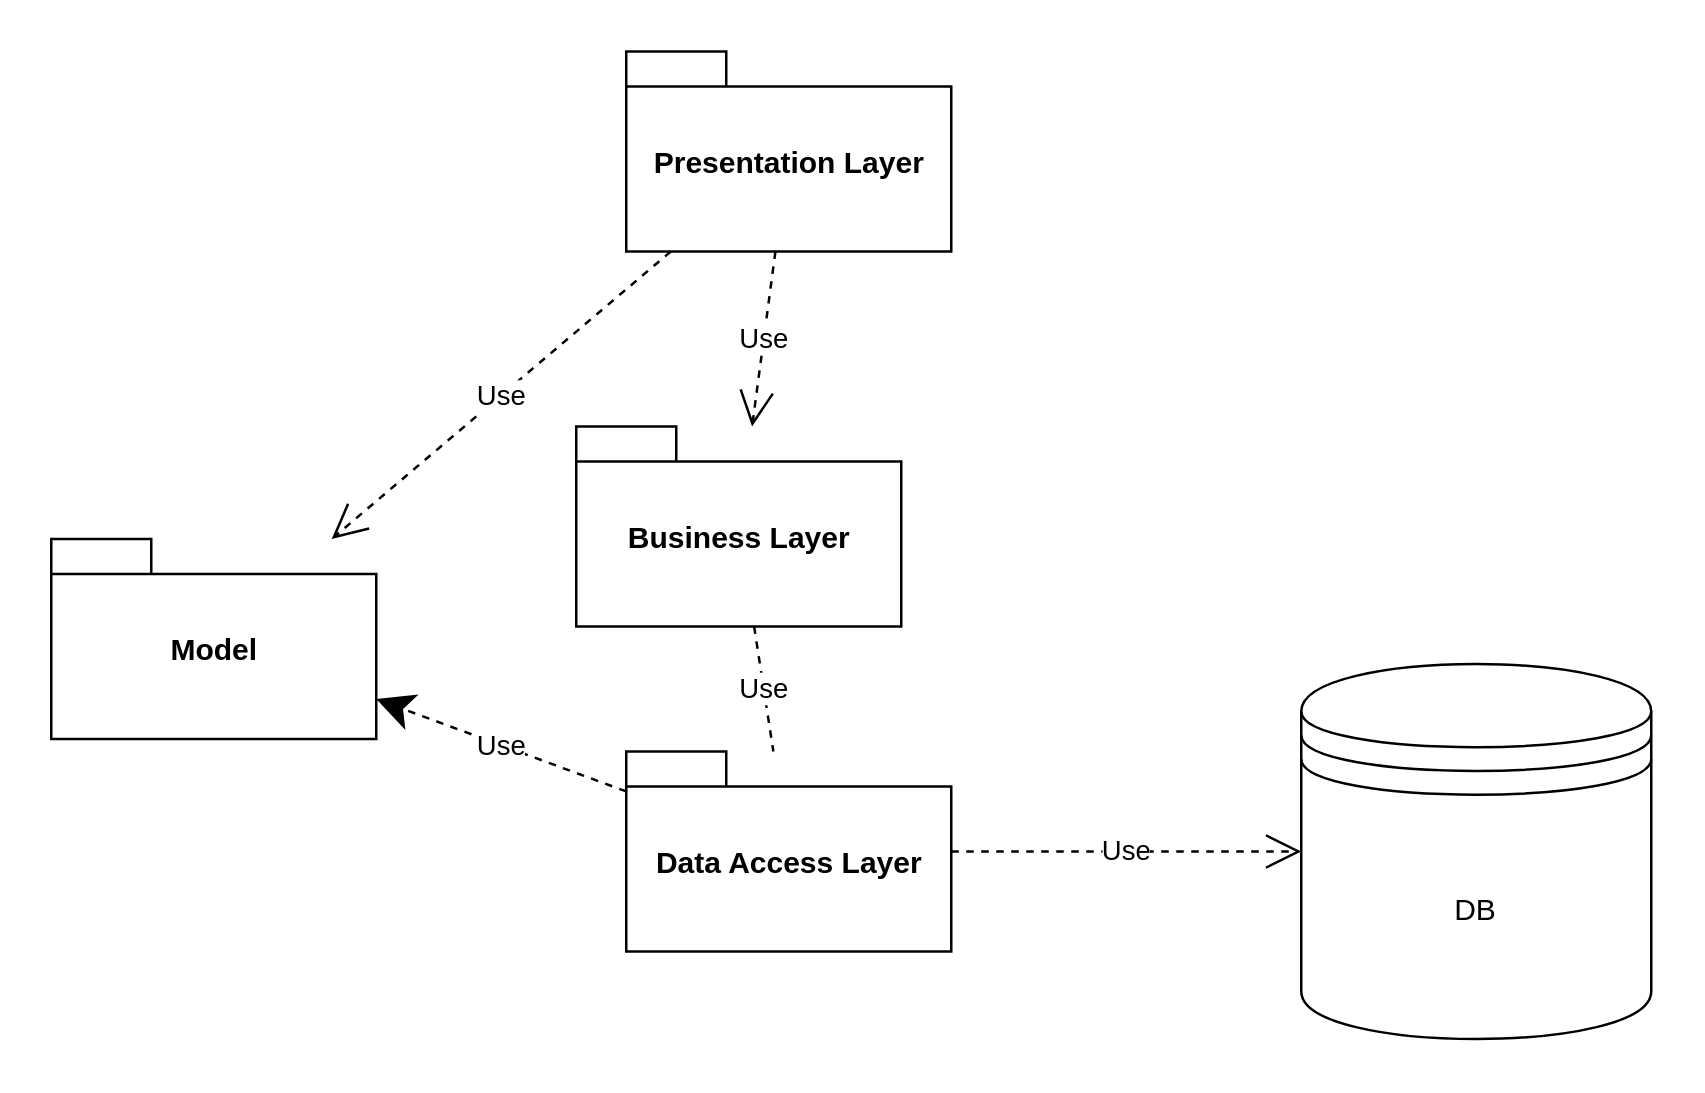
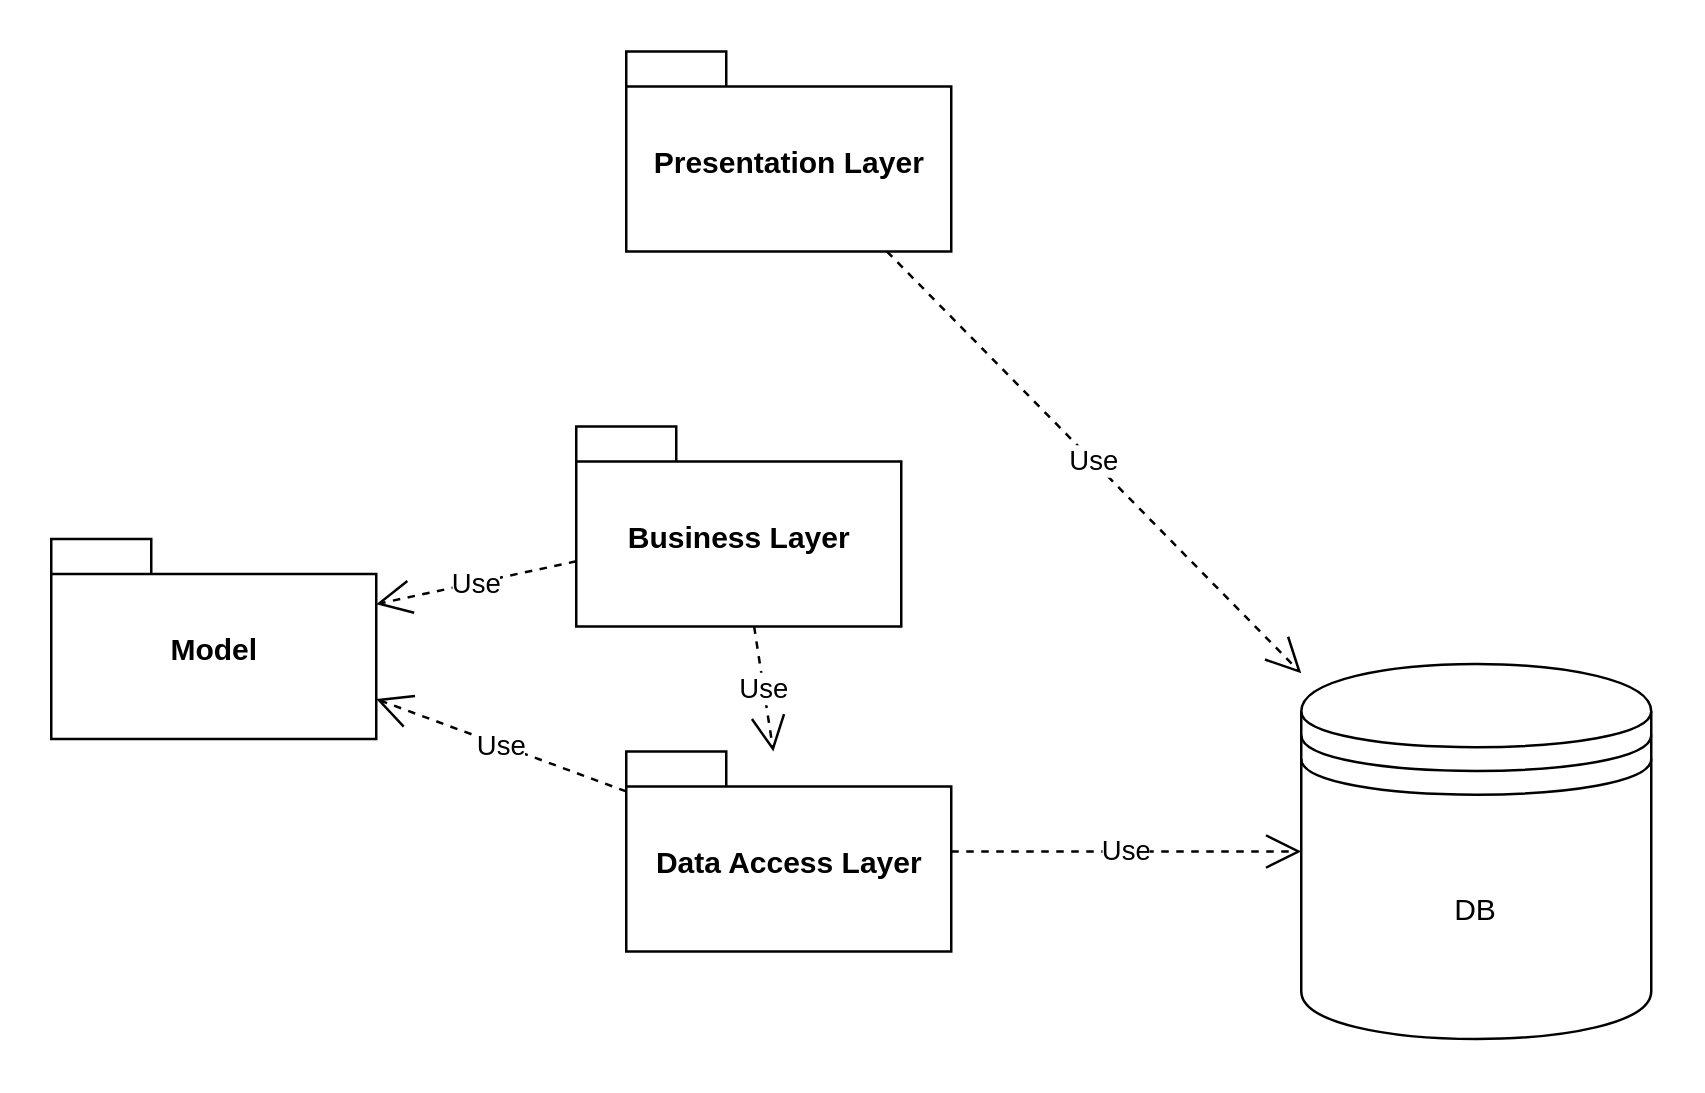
  <mxCell id="0" />
  <mxCell id="1" parent="0" />
  <mxCell id="2" value="Presentation Layer" style="shape=folder;fontStyle=1;spacingTop=10;tabWidth=40;tabHeight=14;tabPosition=left;html=1;" vertex="1" parent="1"><mxGeometry x="250" y="20" width="130" height="80" as="geometry" /></mxCell>
  <mxCell id="3" value="DB" style="shape=datastore;whiteSpace=wrap;html=1;" vertex="1" parent="1"><mxGeometry x="520" y="265" width="140" height="150" as="geometry" /></mxCell>
  <mxCell id="4" value="Business Layer" style="shape=folder;fontStyle=1;spacingTop=10;tabWidth=40;tabHeight=14;tabPosition=left;html=1;" vertex="1" parent="1"><mxGeometry x="230" y="170" width="130" height="80" as="geometry" /></mxCell>
  <mxCell id="5" value="Data Access Layer" style="shape=folder;fontStyle=1;spacingTop=10;tabWidth=40;tabHeight=14;tabPosition=left;html=1;" vertex="1" parent="1"><mxGeometry x="250" y="300" width="130" height="80" as="geometry" /></mxCell>
  <mxCell id="6" value="Model" style="shape=folder;fontStyle=1;spacingTop=10;tabWidth=40;tabHeight=14;tabPosition=left;html=1;" vertex="1" parent="1"><mxGeometry x="20" y="215" width="130" height="80" as="geometry" /></mxCell>
- <mxCell id="7" value="Use" style="endArrow=open;endSize=12;dashed=1;html=1;" edge="1" parent="1" source="2" target="6"><mxGeometry width="160" relative="1" as="geometry"><mxPoint x="20" y="440" as="sourcePoint" /><mxPoint x="180" y="440" as="targetPoint" /></mxGeometry></mxCell>
- <mxCell id="9" value="Use" style="endArrow=classic;endSize=12;dashed=1;html=1;" edge="1" parent="1" source="5" target="6"><mxGeometry width="160" relative="1" as="geometry"><mxPoint x="0" y="520" as="sourcePoint" /><mxPoint x="160" y="520" as="targetPoint" /></mxGeometry></mxCell>
- <mxCell id="10" value="Use" style="endArrow=open;endSize=12;dashed=1;html=1;" edge="1" parent="1" source="2" target="4"><mxGeometry width="160" relative="1" as="geometry"><mxPoint x="20" y="440" as="sourcePoint" /><mxPoint x="180" y="440" as="targetPoint" /></mxGeometry></mxCell>
- <mxCell id="11" value="Use" style="endArrow=none;endSize=12;dashed=1;html=1;" edge="1" parent="1" source="4" target="5"><mxGeometry width="160" relative="1" as="geometry"><mxPoint x="10" y="480" as="sourcePoint" /><mxPoint x="170" y="480" as="targetPoint" /></mxGeometry></mxCell>
+ <mxCell id="8" value="Use" style="endArrow=open;endSize=12;dashed=1;html=1;" edge="1" parent="1" source="4" target="6"><mxGeometry width="160" relative="1" as="geometry"><mxPoint x="10" y="480" as="sourcePoint" /><mxPoint x="170" y="480" as="targetPoint" /></mxGeometry></mxCell>
+ <mxCell id="9" value="Use" style="endArrow=open;endSize=12;dashed=1;html=1;" edge="1" parent="1" source="5" target="6"><mxGeometry width="160" relative="1" as="geometry"><mxPoint x="0" y="520" as="sourcePoint" /><mxPoint x="160" y="520" as="targetPoint" /></mxGeometry></mxCell>
+ <mxCell id="10" value="Use" style="endArrow=open;endSize=12;dashed=1;html=1;" edge="1" parent="1" source="2" target="3"><mxGeometry width="160" relative="1" as="geometry"><mxPoint x="20" y="440" as="sourcePoint" /><mxPoint x="180" y="440" as="targetPoint" /></mxGeometry></mxCell>
+ <mxCell id="11" value="Use" style="endArrow=open;endSize=12;dashed=1;html=1;" edge="1" parent="1" source="4" target="5"><mxGeometry width="160" relative="1" as="geometry"><mxPoint x="10" y="480" as="sourcePoint" /><mxPoint x="170" y="480" as="targetPoint" /></mxGeometry></mxCell>
  <mxCell id="12" value="Use" style="endArrow=open;endSize=12;dashed=1;html=1;" edge="1" parent="1" source="5" target="3"><mxGeometry width="160" relative="1" as="geometry"><mxPoint x="20" y="440" as="sourcePoint" /><mxPoint x="180" y="440" as="targetPoint" /></mxGeometry></mxCell>
